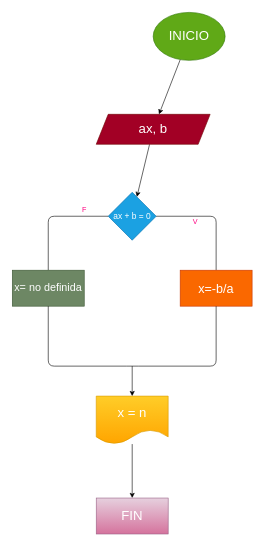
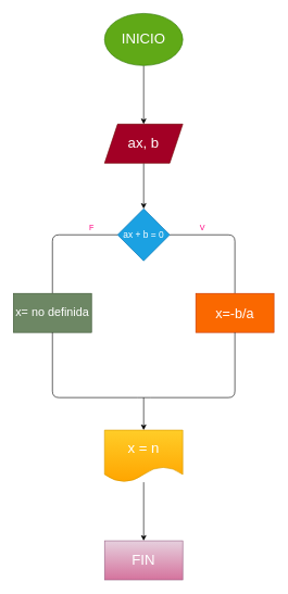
  <mxCell id="0" />
  <mxCell id="1" parent="0" />
  <mxCell id="2" value="" style="edgeStyle=none;html=1;" edge="1" parent="1" source="3" target="5"><mxGeometry relative="1" as="geometry" /></mxCell>
- <mxCell id="3" value="&lt;font style=&quot;font-size: 22px&quot;&gt;INICIO&lt;/font&gt;" style="ellipse;whiteSpace=wrap;html=1;fillColor=#60a917;fontColor=#ffffff;strokeColor=#2D7600;" vertex="1" parent="1"><mxGeometry x="255" y="20" width="120" height="80" as="geometry" /></mxCell>
+ <mxCell id="3" value="&lt;font style=&quot;font-size: 22px&quot;&gt;INICIO&lt;/font&gt;" style="ellipse;whiteSpace=wrap;html=1;fillColor=#60a917;fontColor=#ffffff;strokeColor=#2D7600;" vertex="1" parent="1"><mxGeometry x="160" y="20" width="120" height="80" as="geometry" /></mxCell>
  <mxCell id="4" value="" style="edgeStyle=none;html=1;" edge="1" parent="1" source="5" target="6"><mxGeometry relative="1" as="geometry" /></mxCell>
- <mxCell id="5" value="&lt;font style=&quot;font-size: 22px&quot;&gt;ax, b&lt;/font&gt;" style="shape=parallelogram;perimeter=parallelogramPerimeter;whiteSpace=wrap;html=1;fixedSize=1;strokeWidth=1;fillColor=#a20025;fontColor=#ffffff;strokeColor=#6F0000;" vertex="1" parent="1"><mxGeometry x="160" y="190" width="190" height="50" as="geometry" /></mxCell>
+ <mxCell id="5" value="&lt;font style=&quot;font-size: 22px&quot;&gt;ax, b&lt;/font&gt;" style="shape=parallelogram;perimeter=parallelogramPerimeter;whiteSpace=wrap;html=1;fixedSize=1;strokeWidth=1;fillColor=#a20025;fontColor=#ffffff;strokeColor=#6F0000;" vertex="1" parent="1"><mxGeometry x="160" y="190" width="120" height="60" as="geometry" /></mxCell>
  <mxCell id="6" value="&lt;font style=&quot;font-size: 14px&quot;&gt;ax + b = 0&lt;/font&gt;" style="rhombus;whiteSpace=wrap;html=1;fillColor=#1ba1e2;fontColor=#ffffff;strokeColor=#006EAF;" vertex="1" parent="1"><mxGeometry x="180" y="320" width="80" height="80" as="geometry" /></mxCell>
  <mxCell id="7" value="" style="endArrow=none;html=1;" edge="1" parent="1"><mxGeometry width="50" height="50" relative="1" as="geometry"><mxPoint x="80" y="450" as="sourcePoint" /><mxPoint x="180" y="360" as="targetPoint" /><Array as="points"><mxPoint x="80" y="360" /></Array></mxGeometry></mxCell>
  <mxCell id="8" value="" style="endArrow=none;html=1;" edge="1" parent="1"><mxGeometry width="50" height="50" relative="1" as="geometry"><mxPoint x="260" y="360" as="sourcePoint" /><mxPoint x="360" y="450" as="targetPoint" /><Array as="points"><mxPoint x="360" y="360" /></Array></mxGeometry></mxCell>
  <mxCell id="9" value="&lt;font color=&quot;#ff0080&quot;&gt;F&lt;/font&gt;" style="text;html=1;resizable=0;autosize=1;align=center;verticalAlign=middle;points=[];fillColor=none;strokeColor=none;rounded=0;" vertex="1" parent="1"><mxGeometry x="130" y="340" width="20" height="20" as="geometry" /></mxCell>
- <mxCell id="10" value="V" style="text;html=1;resizable=0;autosize=1;align=center;verticalAlign=middle;points=[];fillColor=none;strokeColor=none;rounded=0;fontColor=#FF0080;" vertex="1" parent="1"><mxGeometry x="315" y="360" width="20" height="20" as="geometry" /></mxCell>
+ <mxCell id="10" value="V" style="text;html=1;resizable=0;autosize=1;align=center;verticalAlign=middle;points=[];fillColor=none;strokeColor=none;rounded=0;fontColor=#FF0080;" vertex="1" parent="1"><mxGeometry x="300" y="340" width="20" height="20" as="geometry" /></mxCell>
  <mxCell id="11" value="&lt;font color=&quot;#ffffff&quot; style=&quot;font-size: 21px&quot;&gt;x=-b/a&lt;/font&gt;" style="rounded=0;whiteSpace=wrap;html=1;fontColor=#000000;fillColor=#fa6800;strokeColor=#C73500;" vertex="1" parent="1"><mxGeometry x="300" y="450" width="120" height="60" as="geometry" /></mxCell>
  <mxCell id="12" value="&lt;font color=&quot;#ffffff&quot; style=&quot;font-size: 18px&quot;&gt;x= no definida&lt;/font&gt;" style="rounded=0;whiteSpace=wrap;html=1;fontColor=#ffffff;fillColor=#6d8764;strokeColor=#3A5431;" vertex="1" parent="1"><mxGeometry x="20" y="450" width="120" height="60" as="geometry" /></mxCell>
  <mxCell id="13" value="" style="endArrow=none;html=1;fontColor=#FF0080;exitX=0.5;exitY=1;exitDx=0;exitDy=0;entryX=0.5;entryY=1;entryDx=0;entryDy=0;" edge="1" parent="1" source="12" target="11"><mxGeometry width="50" height="50" relative="1" as="geometry"><mxPoint x="260" y="610" as="sourcePoint" /><mxPoint x="310" y="560" as="targetPoint" /><Array as="points"><mxPoint x="80" y="610" /><mxPoint x="220" y="610" /><mxPoint x="360" y="610" /></Array></mxGeometry></mxCell>
  <mxCell id="14" value="" style="endArrow=classic;html=1;fontColor=#FF0080;" edge="1" parent="1"><mxGeometry width="50" height="50" relative="1" as="geometry"><mxPoint x="220" y="610" as="sourcePoint" /><mxPoint x="220" y="660" as="targetPoint" /></mxGeometry></mxCell>
  <mxCell id="15" value="" style="edgeStyle=none;html=1;fontColor=#FF0080;" edge="1" parent="1" source="16" target="17"><mxGeometry relative="1" as="geometry" /></mxCell>
  <mxCell id="16" value="&lt;font color=&quot;#ffffff&quot; style=&quot;font-size: 22px&quot;&gt;x = n&lt;/font&gt;" style="shape=document;whiteSpace=wrap;html=1;boundedLbl=1;fillColor=#ffcd28;gradientColor=#ffa500;strokeColor=#d79b00;" vertex="1" parent="1"><mxGeometry x="160" y="660" width="120" height="80" as="geometry" /></mxCell>
  <mxCell id="17" value="&lt;font color=&quot;#ffffff&quot; style=&quot;font-size: 22px&quot;&gt;FIN&lt;/font&gt;" style="whiteSpace=wrap;html=1;fillColor=#e6d0de;gradientColor=#d5739d;strokeColor=#996185;rounded=0;" vertex="1" parent="1"><mxGeometry x="160" y="830" width="120" height="60" as="geometry" /></mxCell>
